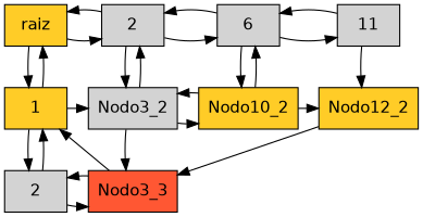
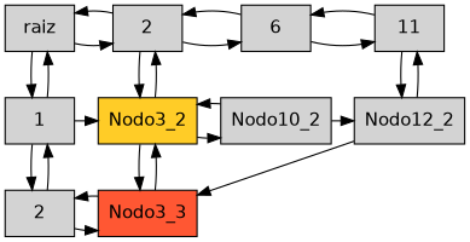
  digraph {
    fontname="DejaVu Sans"
    node [fontname="DejaVu Sans" group=0 shape=box style=filled]
    edge [fontname="DejaVu Sans"]
-   n1 [label=raiz fillcolor="#FFCC27"]
+   n1 [label=raiz]
    n2 [group=3 label=2]
    n3 [group=10 label=6]
    n4 [group=12 label=11]
-   n5 [label=1 fillcolor="#FFCC27"]
-   Nodo3_2 [fillcolor=lightgrey group=3]
-   Nodo10_2 [fillcolor="#FFCC27" group=10]
-   Nodo12_2 [fillcolor="#FFCC27" group=12]
+   n5 [label=1]
+   Nodo3_2 [fillcolor="#FFCC27" group=3]
+   Nodo10_2 [fillcolor=lightgrey group=10]
+   Nodo12_2 [fillcolor=lightgrey group=12]
    n9 [label=2]
    Nodo3_3 [fillcolor="#FF5733" group=3]
    subgraph sub_1 {
      rank=same
      n1
      n2
      n3
      n4
    }
    subgraph sub_2 {
      rank=same
      n5
      Nodo3_2
      Nodo10_2
      Nodo12_2
    }
    subgraph sub_3 {
      rank=same
      n9
      Nodo3_3
    }
    n1 -> n2
    n1 -> n2 [dir=back]
    n1 -> n5
    n1 -> n5 [dir=back]
    n2 -> n3
    n2 -> n3 [dir=back]
    n2 -> Nodo3_2
    n2 -> Nodo3_2 [dir=back]
    n3 -> n4
    n3 -> n4 [dir=back]
-   n3 -> Nodo10_2
-   n3 -> Nodo10_2 [dir=back]
    n4 -> Nodo12_2
+   n4 -> Nodo12_2 [dir=back]
    n5 -> Nodo3_2
    n5 -> n9
    n5 -> n9 [dir=back]
    Nodo3_2 -> Nodo10_2
    Nodo3_2 -> Nodo10_2 [dir=back]
    Nodo3_2 -> Nodo3_3
-   n5 -> Nodo3_3 [dir=back]
+   Nodo3_2 -> Nodo3_3 [dir=back]
    Nodo10_2 -> Nodo12_2
    n9 -> Nodo3_3
    n9 -> Nodo3_3 [dir=back]
    Nodo3_3 -> Nodo12_2 [dir=back]
  }
